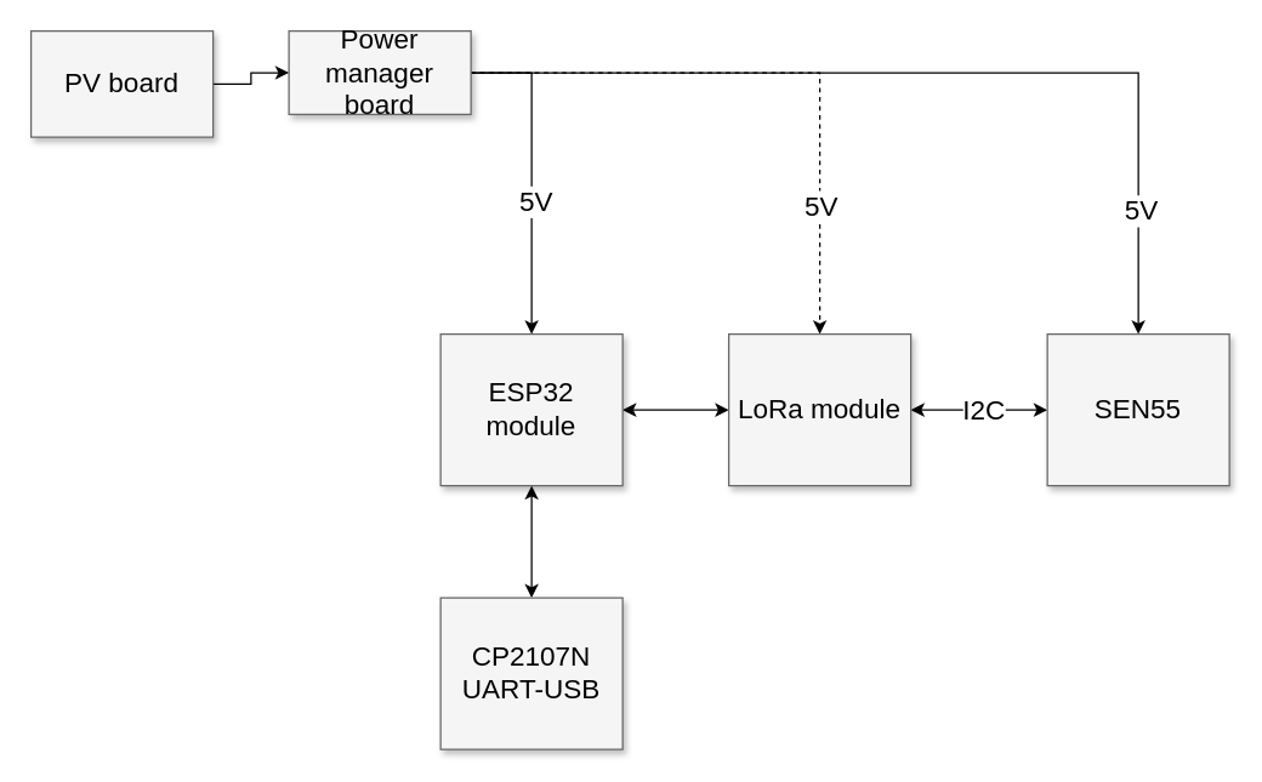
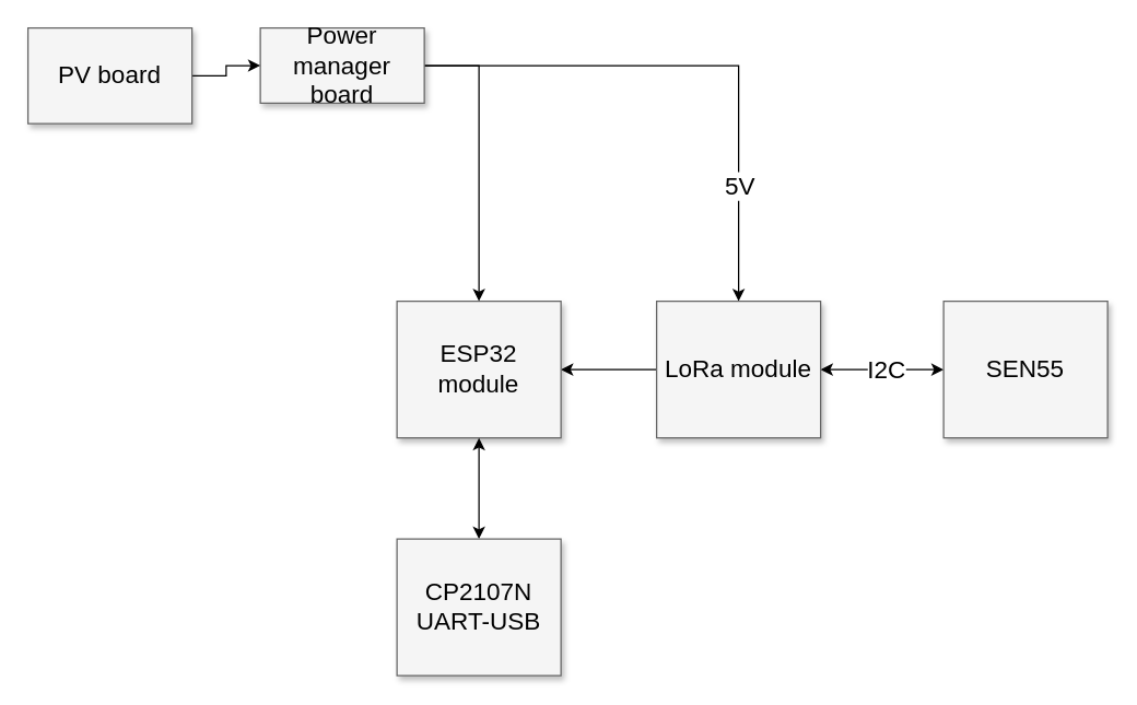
  <mxCell id="0" />
  <mxCell id="1" parent="0" />
- <mxCell id="2" value="" style="edgeStyle=orthogonalEdgeStyle;rounded=0;orthogonalLoop=1;jettySize=auto;html=1;startArrow=classic;startFill=1;" edge="1" parent="1" source="3" target="15"><mxGeometry relative="1" as="geometry" /></mxCell>
+ <mxCell id="2" value="" style="edgeStyle=orthogonalEdgeStyle;rounded=0;orthogonalLoop=1;jettySize=auto;html=1;startArrow=classic;startFill=1;endArrow=none;" edge="1" parent="1" source="3" target="15"><mxGeometry relative="1" as="geometry" /></mxCell>
  <mxCell id="3" value="ESP32&lt;br&gt;module" style="whiteSpace=wrap;html=1;shadow=1;fontSize=18;fillColor=#f5f5f5;strokeColor=#666666;" vertex="1" parent="1"><mxGeometry x="290" y="220" width="120" height="100" as="geometry" /></mxCell>
  <mxCell id="4" value="" style="endArrow=classic;startArrow=classic;html=1;rounded=0;entryX=0;entryY=0.5;entryDx=0;entryDy=0;exitX=1;exitY=0.5;exitDx=0;exitDy=0;" edge="1" parent="1" source="15"><mxGeometry width="50" height="50" relative="1" as="geometry"><mxPoint x="634.07" y="264.55" as="sourcePoint" /><mxPoint x="690" y="270" as="targetPoint" /></mxGeometry></mxCell>
  <mxCell id="5" value="I2C" style="edgeLabel;html=1;align=center;verticalAlign=middle;resizable=0;points=[];fontSize=18;" vertex="1" connectable="0" parent="4"><mxGeometry x="-0.214" y="4" relative="1" as="geometry"><mxPoint x="12" y="4" as="offset" /></mxGeometry></mxCell>
  <mxCell id="6" style="edgeStyle=orthogonalEdgeStyle;rounded=0;orthogonalLoop=1;jettySize=auto;html=1;entryX=0.5;entryY=0;entryDx=0;entryDy=0;" edge="1" parent="1" source="12" target="3"><mxGeometry relative="1" as="geometry"><mxPoint x="445" y="190" as="targetPoint" /><Array as="points"><mxPoint x="350" y="210" /><mxPoint x="350" y="210" /></Array></mxGeometry></mxCell>
- <mxCell id="7" style="edgeStyle=orthogonalEdgeStyle;rounded=0;orthogonalLoop=1;jettySize=auto;html=1;entryX=0.5;entryY=0;entryDx=0;entryDy=0;" edge="1" parent="1" source="12" target="18"><mxGeometry relative="1" as="geometry"><mxPoint x="750" y="240" as="targetPoint" /></mxGeometry></mxCell>
- <mxCell id="8" value="&lt;font style=&quot;font-size: 18px;&quot;&gt;5V&lt;/font&gt;" style="edgeLabel;html=1;align=center;verticalAlign=middle;resizable=0;points=[];rotation=0;" vertex="1" connectable="0" parent="7"><mxGeometry x="-0.313" y="-1" relative="1" as="geometry"><mxPoint x="-168" y="84" as="offset" /></mxGeometry></mxCell>
- <mxCell id="9" value="&lt;font style=&quot;font-size: 18px;&quot;&gt;5V&lt;/font&gt;" style="edgeLabel;html=1;align=center;verticalAlign=middle;resizable=0;points=[];" vertex="1" connectable="0" parent="7"><mxGeometry x="0.592" y="1" relative="1" as="geometry"><mxPoint y="43" as="offset" /></mxGeometry></mxCell>
- <mxCell id="10" style="edgeStyle=orthogonalEdgeStyle;rounded=0;orthogonalLoop=1;jettySize=auto;html=1;entryX=0.5;entryY=0;entryDx=0;entryDy=0;dashed=1;" edge="1" parent="1" source="12" target="15"><mxGeometry relative="1" as="geometry" /></mxCell>
+ <mxCell id="10" style="edgeStyle=orthogonalEdgeStyle;rounded=0;orthogonalLoop=1;jettySize=auto;html=1;entryX=0.5;entryY=0;entryDx=0;entryDy=0;" edge="1" parent="1" source="12" target="15"><mxGeometry relative="1" as="geometry" /></mxCell>
  <mxCell id="11" value="&lt;font style=&quot;font-size: 18px;&quot;&gt;5V&lt;/font&gt;" style="edgeLabel;html=1;align=center;verticalAlign=middle;resizable=0;points=[];" vertex="1" connectable="0" parent="10"><mxGeometry x="0.471" y="-1" relative="1" as="geometry"><mxPoint x="1" y="22" as="offset" /></mxGeometry></mxCell>
  <mxCell id="12" value="&lt;span&gt;Power manager board&lt;/span&gt;" style="whiteSpace=wrap;html=1;shadow=1;fontSize=18;fillColor=#f5f5f5;strokeColor=#666666;" vertex="1" parent="1"><mxGeometry x="190" y="20" width="120" height="55" as="geometry" /></mxCell>
  <mxCell id="13" value="" style="edgeStyle=orthogonalEdgeStyle;rounded=0;orthogonalLoop=1;jettySize=auto;html=1;" edge="1" parent="1" source="14" target="12"><mxGeometry relative="1" as="geometry" /></mxCell>
  <mxCell id="14" value="&lt;span&gt;PV board&lt;/span&gt;" style="whiteSpace=wrap;html=1;shadow=1;fontSize=18;fillColor=#f5f5f5;strokeColor=#666666;" vertex="1" parent="1"><mxGeometry x="20" y="20" width="120" height="70" as="geometry" /></mxCell>
  <mxCell id="15" value="LoRa module" style="whiteSpace=wrap;html=1;shadow=1;fontSize=18;fillColor=#f5f5f5;strokeColor=#666666;" vertex="1" parent="1"><mxGeometry x="480" y="220" width="120" height="100" as="geometry" /></mxCell>
  <mxCell id="16" value="" style="edgeStyle=orthogonalEdgeStyle;rounded=0;orthogonalLoop=1;jettySize=auto;html=1;startArrow=classic;startFill=1;" edge="1" parent="1" source="17" target="3"><mxGeometry relative="1" as="geometry" /></mxCell>
  <mxCell id="17" value="CP2107N&lt;br&gt;UART-USB" style="whiteSpace=wrap;html=1;shadow=1;fontSize=18;fillColor=#f5f5f5;strokeColor=#666666;" vertex="1" parent="1"><mxGeometry x="290" y="394" width="120" height="100" as="geometry" /></mxCell>
  <mxCell id="18" value="SEN55" style="whiteSpace=wrap;html=1;shadow=1;fontSize=18;fillColor=#f5f5f5;strokeColor=#666666;" vertex="1" parent="1"><mxGeometry x="690" y="220" width="120" height="100" as="geometry" /></mxCell>
